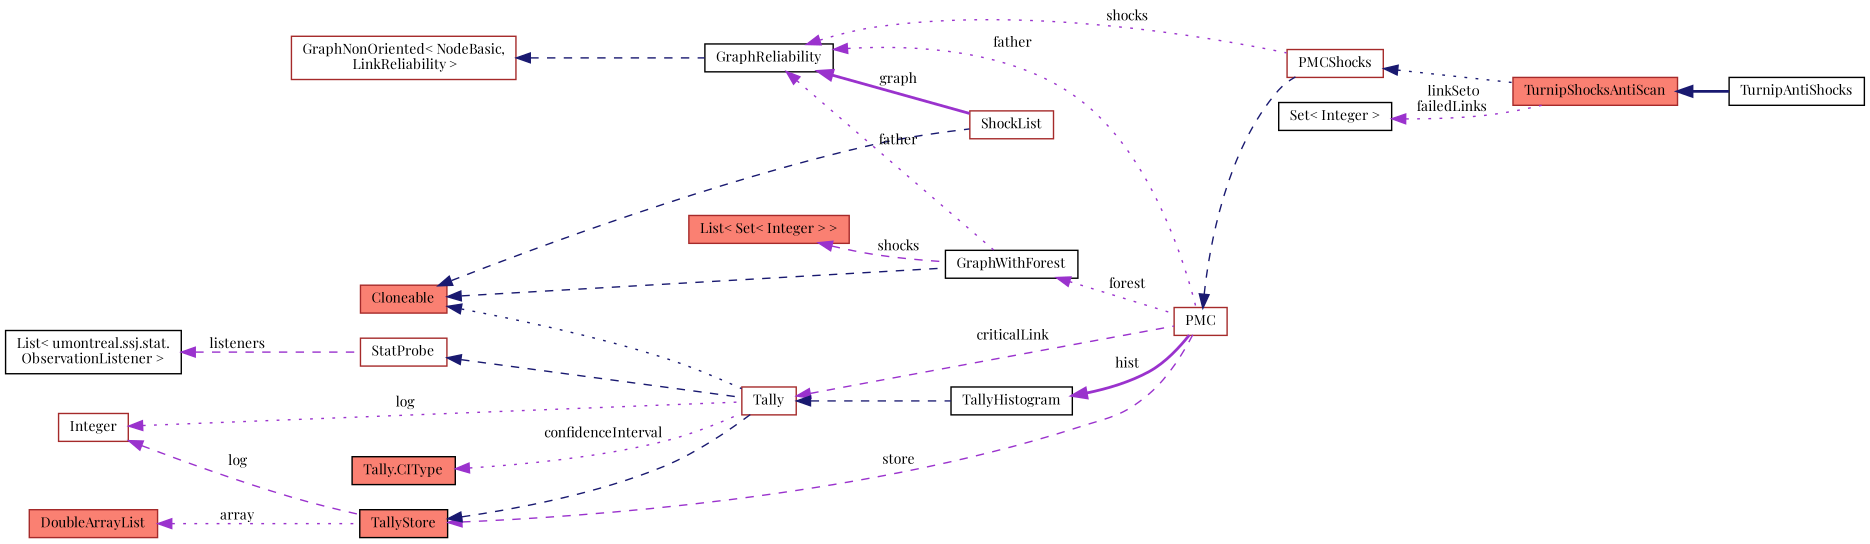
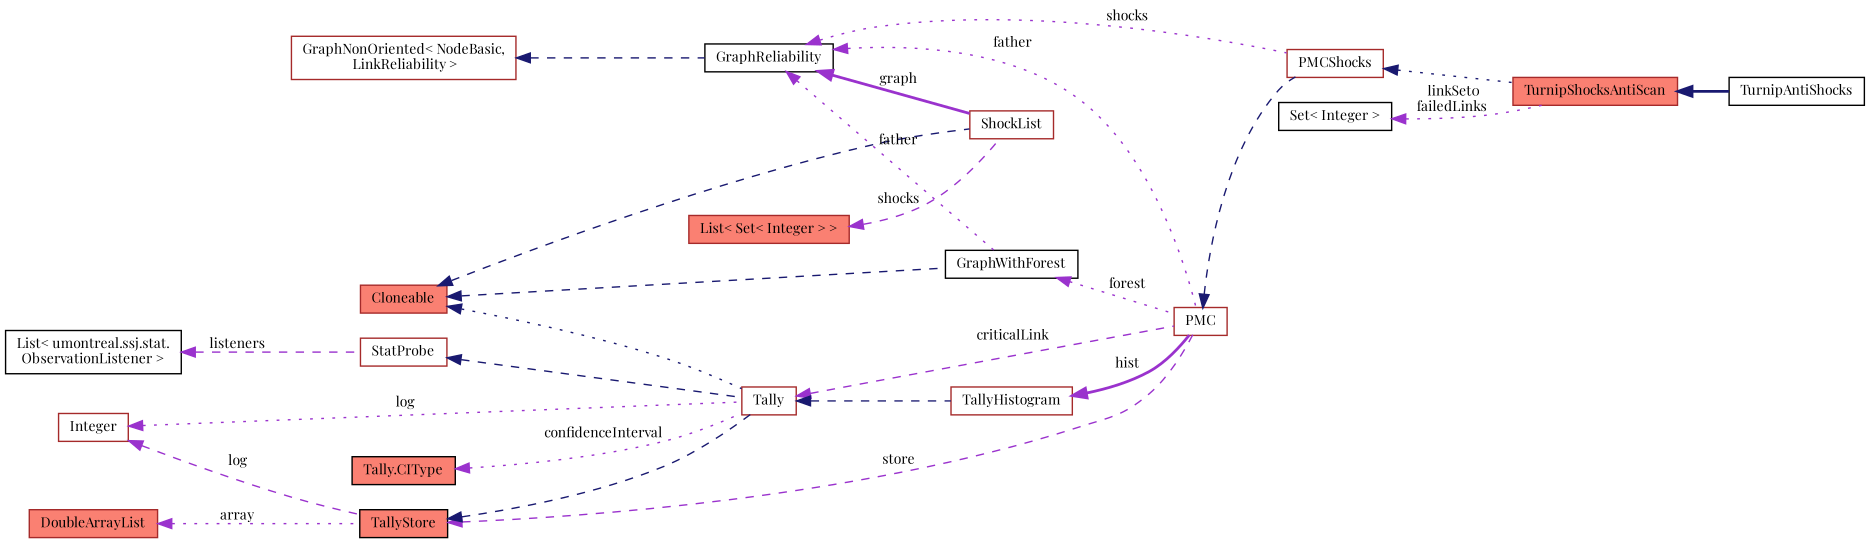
  digraph {
    fontname="Playfair Display"
    rankdir=LR
    node [color=brown fillcolor=white fontname="Playfair Display" fontsize=10 shape=record style=filled]
    edge [color=darkorchid3 dir=back fontname="Playfair Display" fontsize=10 labelfontname=Helvetica labelfontsize=10 style=dashed]
    n1 [color=black fontcolor=black height=0.2 label=TurnipAntiShocks width=0.4]
    n2 [fillcolor=salmon height=0.2 label=TurnipShocksAntiScan width=0.4]
    n3 [height=0.2 label=PMCShocks width=0.4]
    n4 [height=0.2 label=PMC width=0.4]
    n5 [color=black height=0.2 label=GraphWithForest width=0.4]
    n6 [fillcolor=salmon height=0.2 label=Cloneable width=0.4]
    n7 [height=0.2 label=Tally width=0.4]
    n8 [height=0.2 label=ShockList width=0.4]
-   n9 [color=black height=0.2 label=TallyHistogram width=0.4]
+   n9 [height=0.2 label=TallyHistogram width=0.4]
    n10 [color=black height=0.2 label=GraphReliability width=0.4]
    n11 [height=0.2 label="GraphNonOriented\< NodeBasic,\l LinkReliability \>" width=0.4]
    n12 [color=black fillcolor=salmon height=0.2 label=TallyStore width=0.4]
    n13 [height=0.2 label=StatProbe width=0.4]
    n14 [color=black height=0.2 label="List\< umontreal.ssj.stat.\lObservationListener \>" width=0.4]
    n15 [height=0.2 label=Integer width=0.4]
    n16 [color=black fillcolor=salmon height=0.2 label="Tally.CIType" width=0.4]
    n17 [fillcolor=salmon height=0.2 label=DoubleArrayList width=0.4]
    n18 [fillcolor=salmon height=0.2 label="List\< Set\< Integer \> \>" width=0.4]
    n19 [color=black height=0.2 label="Set\< Integer \>" width=0.4]
    n2 -> n1 [color=midnightblue style=bold]
    n3 -> n2 [color=midnightblue style=dotted]
    n4 -> n3 [color=midnightblue]
    n5 -> n4 [label=" forest" style=dotted]
    n6 -> n5 [color=midnightblue]
    n6 -> n7 [color=midnightblue style=dotted]
    n6 -> n8 [color=midnightblue]
    n7 -> n4 [label=" criticalLink"]
    n7 -> n9 [color=midnightblue]
    n9 -> n4 [label=" hist" style=bold]
    n10 -> n3 [label=" shocks" style=dotted]
    n10 -> n4 [label=" father" style=dotted]
    n10 -> n5 [label=" father" style=dotted]
    n10 -> n8 [label=" graph" style=bold]
    n11 -> n10 [color=midnightblue]
    n12 -> n4 [label=" store"]
    n12 -> n7 [color=midnightblue]
    n13 -> n7 [color=midnightblue]
    n14 -> n13 [label=" listeners"]
    n15 -> n7 [label=" log" style=dotted]
    n15 -> n12 [label=" log"]
    n16 -> n7 [label=" confidenceInterval" style=dotted]
    n17 -> n12 [label=" array" style=dotted]
-   n18 -> n5 [label=" shocks"]
+   n18 -> n8 [label=" shocks"]
    n19 -> n2 [label=" linkSet0\nfailedLinks" style=dotted]
  }
